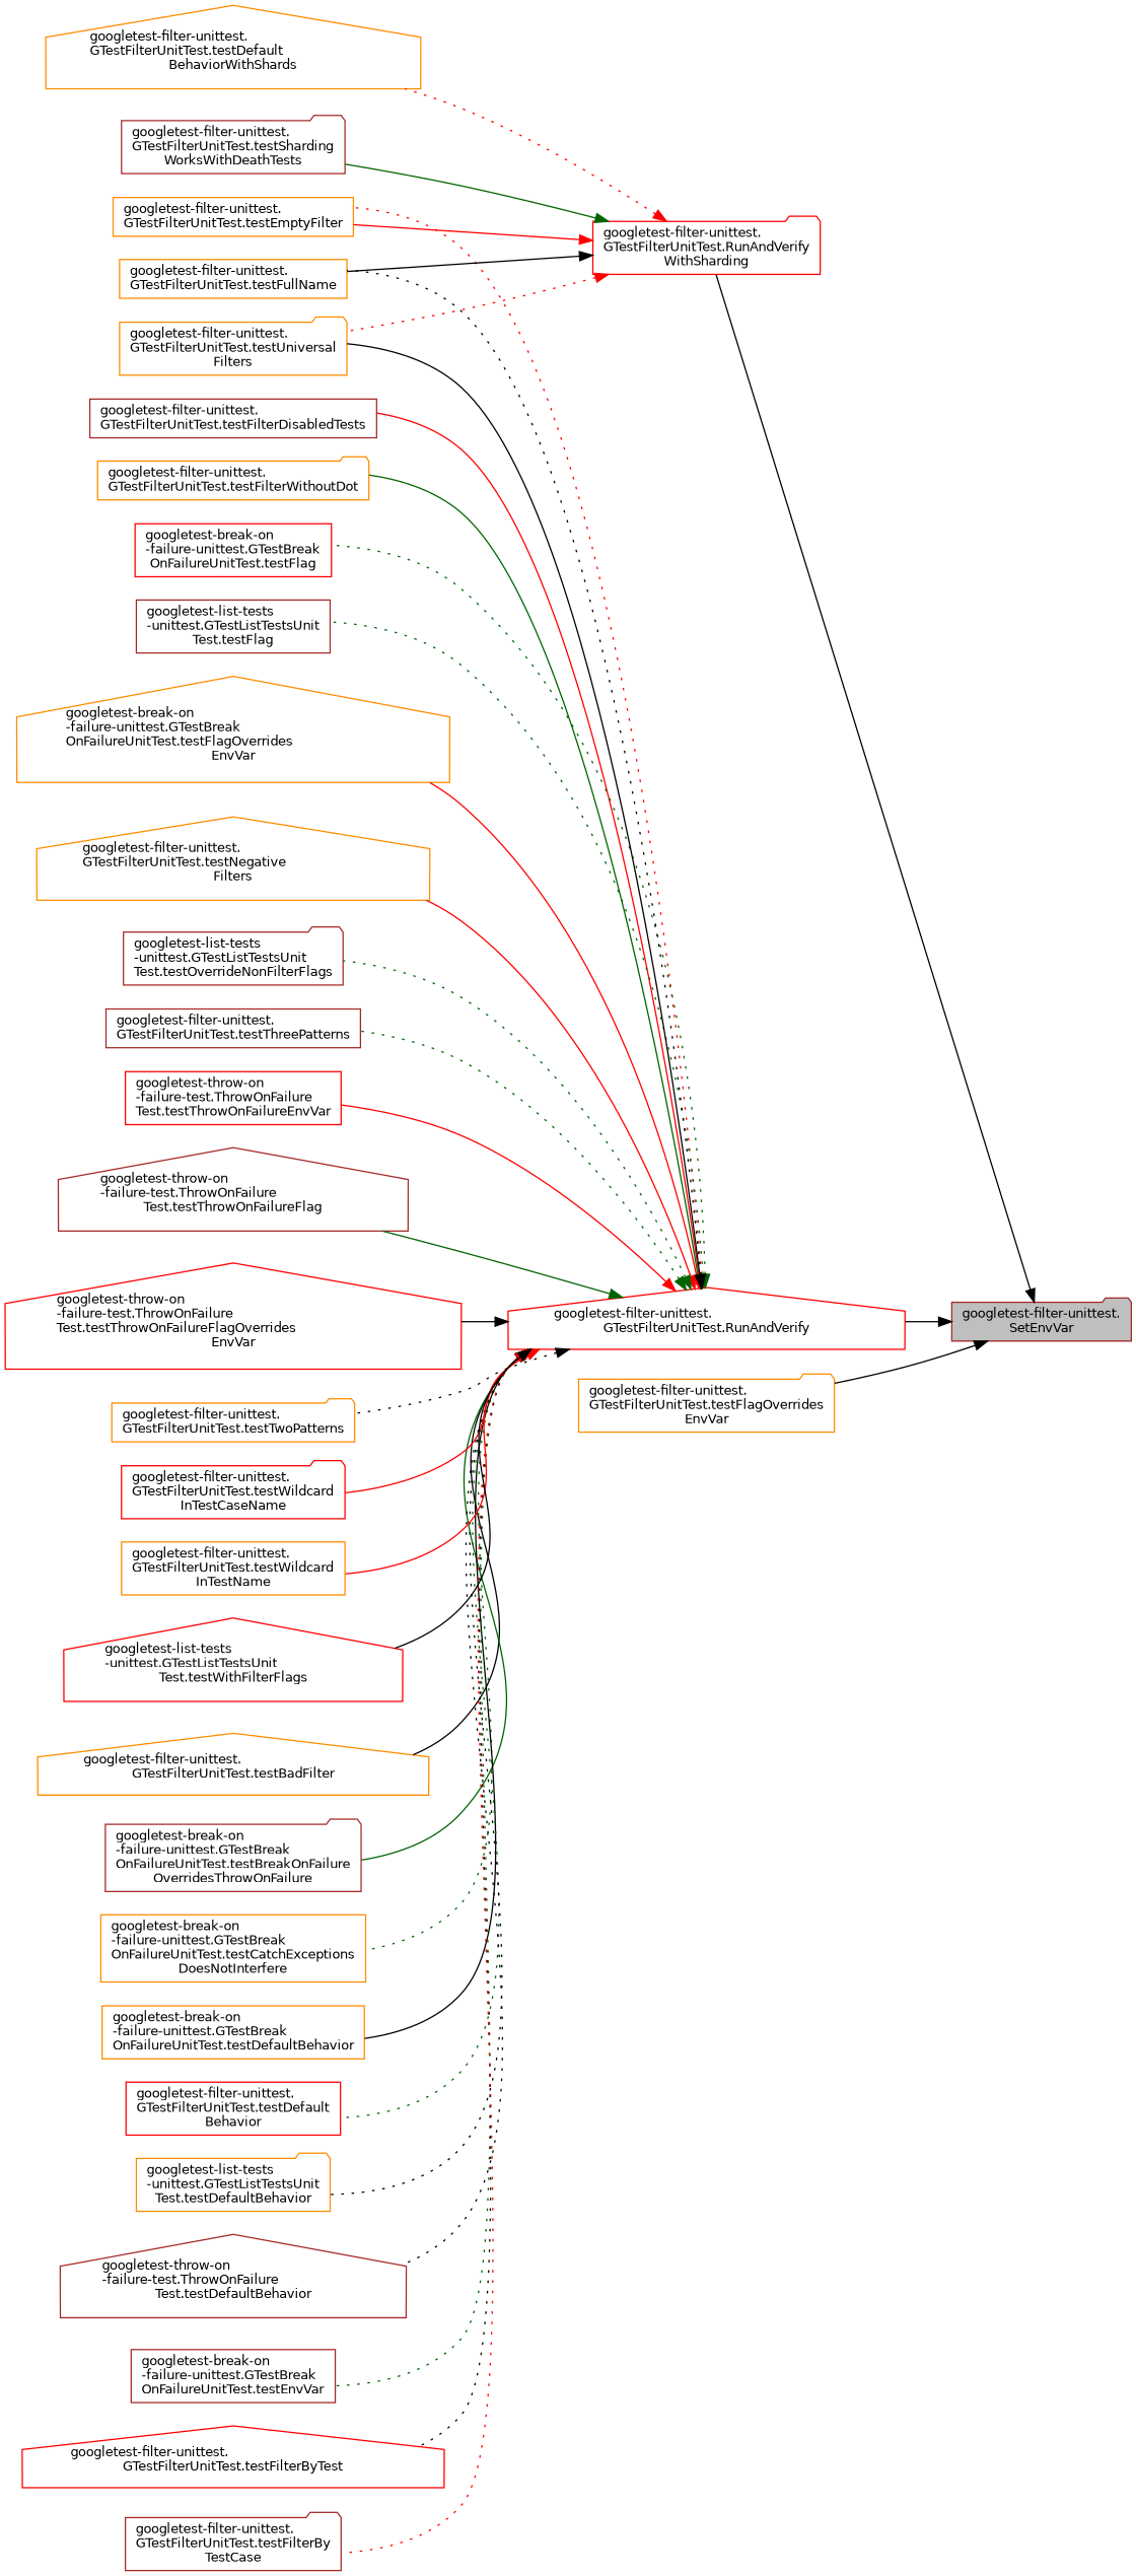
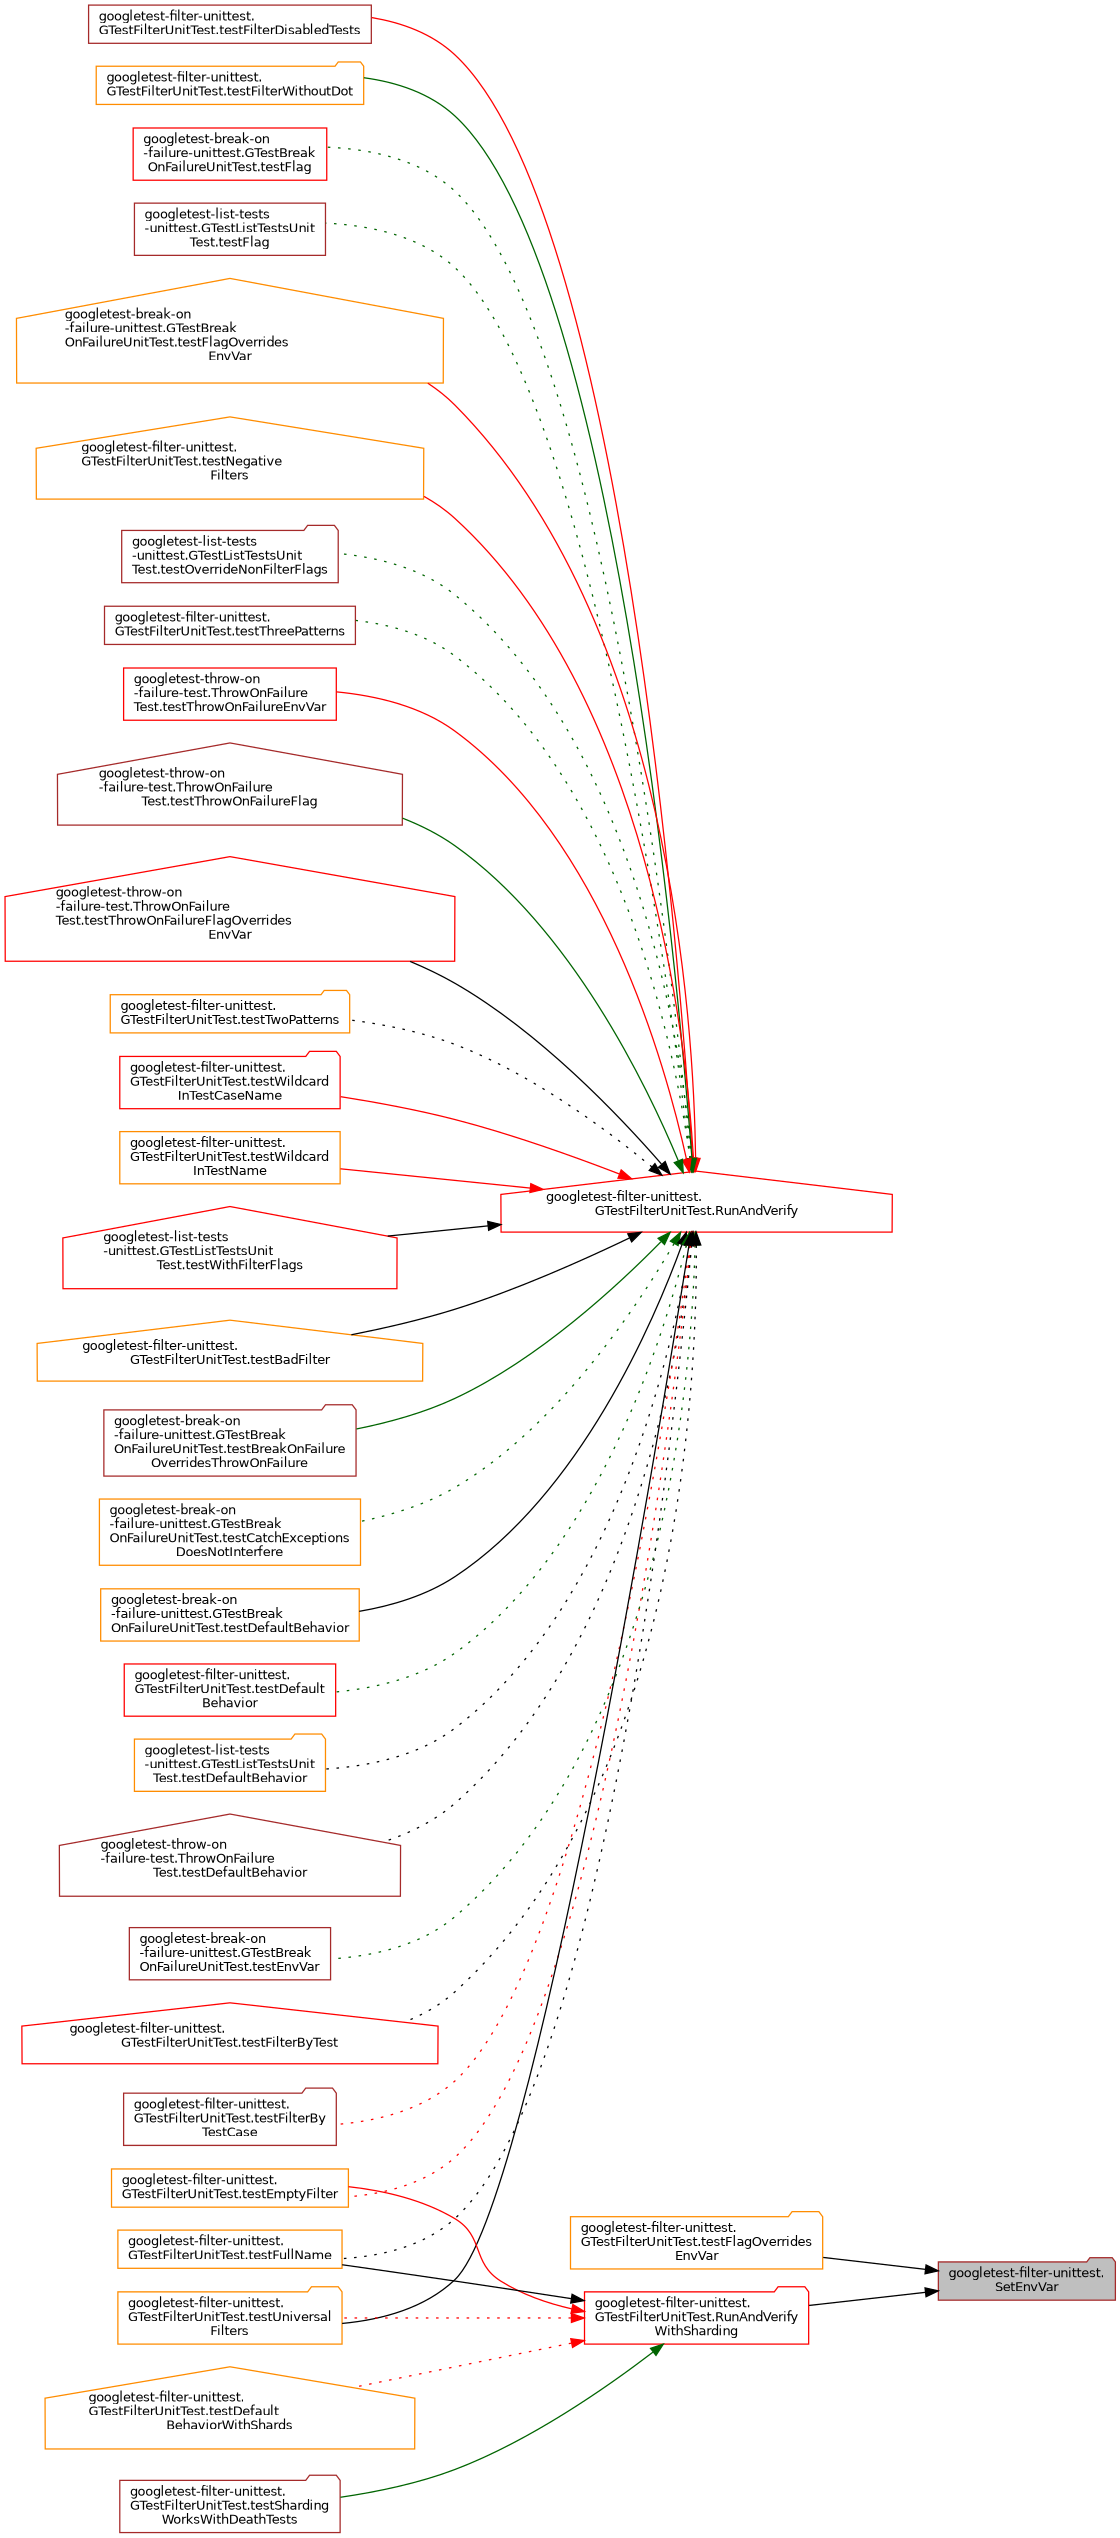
  digraph {
    rankdir=RL
    node [color=darkorange fontname=Helvetica fontsize=10 shape=folder]
    edge [color=black dir=back fontname=Helvetica fontsize=10 labelfontname=Helvetica labelfontsize=10 style=solid]
    n1 [color=brown fillcolor=grey75 fontcolor=black height=0.2 label="googletest-filter-unittest.\lSetEnvVar" style=filled width=0.4]
    n2 [color=red height=0.2 label="googletest-filter-unittest.\lGTestFilterUnitTest.RunAndVerify" shape=house width=0.4]
    n3 [color=red height=0.2 label="googletest-filter-unittest.\lGTestFilterUnitTest.RunAndVerify\lWithSharding" width=0.4]
    n4 [height=0.2 label="googletest-filter-unittest.\lGTestFilterUnitTest.testFlagOverrides\lEnvVar" width=0.4]
    n5 [height=0.2 label="googletest-filter-unittest.\lGTestFilterUnitTest.testBadFilter" shape=house width=0.4]
    n6 [color=brown height=0.2 label="googletest-break-on\l-failure-unittest.GTestBreak\lOnFailureUnitTest.testBreakOnFailure\lOverridesThrowOnFailure" width=0.4]
    n7 [height=0.2 label="googletest-break-on\l-failure-unittest.GTestBreak\lOnFailureUnitTest.testCatchExceptions\lDoesNotInterfere" shape=box width=0.4]
    n8 [height=0.2 label="googletest-break-on\l-failure-unittest.GTestBreak\lOnFailureUnitTest.testDefaultBehavior" shape=box width=0.4]
    n9 [color=red height=0.2 label="googletest-filter-unittest.\lGTestFilterUnitTest.testDefault\lBehavior" shape=box width=0.4]
    n10 [height=0.2 label="googletest-list-tests\l-unittest.GTestListTestsUnit\lTest.testDefaultBehavior" width=0.4]
    n11 [color=brown height=0.2 label="googletest-throw-on\l-failure-test.ThrowOnFailure\lTest.testDefaultBehavior" shape=house width=0.4]
    n12 [height=0.2 label="googletest-filter-unittest.\lGTestFilterUnitTest.testEmptyFilter" shape=box width=0.4]
    n13 [color=brown height=0.2 label="googletest-break-on\l-failure-unittest.GTestBreak\lOnFailureUnitTest.testEnvVar" shape=box width=0.4]
    n14 [color=red height=0.2 label="googletest-filter-unittest.\lGTestFilterUnitTest.testFilterByTest" shape=house width=0.4]
    n15 [color=brown height=0.2 label="googletest-filter-unittest.\lGTestFilterUnitTest.testFilterBy\lTestCase" width=0.4]
    n16 [color=brown height=0.2 label="googletest-filter-unittest.\lGTestFilterUnitTest.testFilterDisabledTests" shape=box width=0.4]
    n17 [height=0.2 label="googletest-filter-unittest.\lGTestFilterUnitTest.testFilterWithoutDot" width=0.4]
    n18 [color=red height=0.2 label="googletest-break-on\l-failure-unittest.GTestBreak\lOnFailureUnitTest.testFlag" shape=box width=0.4]
    n19 [color=brown height=0.2 label="googletest-list-tests\l-unittest.GTestListTestsUnit\lTest.testFlag" shape=box width=0.4]
    n20 [height=0.2 label="googletest-break-on\l-failure-unittest.GTestBreak\lOnFailureUnitTest.testFlagOverrides\lEnvVar" shape=house width=0.4]
    n21 [height=0.2 label="googletest-filter-unittest.\lGTestFilterUnitTest.testFullName" shape=box width=0.4]
    n22 [height=0.2 label="googletest-filter-unittest.\lGTestFilterUnitTest.testNegative\lFilters" shape=house width=0.4]
    n23 [color=brown height=0.2 label="googletest-list-tests\l-unittest.GTestListTestsUnit\lTest.testOverrideNonFilterFlags" width=0.4]
    n24 [color=brown height=0.2 label="googletest-filter-unittest.\lGTestFilterUnitTest.testThreePatterns" shape=box width=0.4]
    n25 [color=red height=0.2 label="googletest-throw-on\l-failure-test.ThrowOnFailure\lTest.testThrowOnFailureEnvVar" shape=box width=0.4]
    n26 [color=brown height=0.2 label="googletest-throw-on\l-failure-test.ThrowOnFailure\lTest.testThrowOnFailureFlag" shape=house width=0.4]
    n27 [color=red height=0.2 label="googletest-throw-on\l-failure-test.ThrowOnFailure\lTest.testThrowOnFailureFlagOverrides\lEnvVar" shape=house width=0.4]
    n28 [height=0.2 label="googletest-filter-unittest.\lGTestFilterUnitTest.testTwoPatterns" width=0.4]
    n29 [height=0.2 label="googletest-filter-unittest.\lGTestFilterUnitTest.testUniversal\lFilters" width=0.4]
    n30 [color=red height=0.2 label="googletest-filter-unittest.\lGTestFilterUnitTest.testWildcard\lInTestCaseName" width=0.4]
    n31 [height=0.2 label="googletest-filter-unittest.\lGTestFilterUnitTest.testWildcard\lInTestName" shape=box width=0.4]
    n32 [color=red height=0.2 label="googletest-list-tests\l-unittest.GTestListTestsUnit\lTest.testWithFilterFlags" shape=house width=0.4]
    n33 [height=0.2 label="googletest-filter-unittest.\lGTestFilterUnitTest.testDefault\lBehaviorWithShards" shape=house width=0.4]
    n34 [color=brown height=0.2 label="googletest-filter-unittest.\lGTestFilterUnitTest.testSharding\lWorksWithDeathTests" width=0.4]
-   n1 -> n2
    n1 -> n3
    n1 -> n4
    n2 -> n5
    n2 -> n6 [color=darkgreen]
    n2 -> n7 [color=darkgreen style=dotted]
    n2 -> n8
    n2 -> n9 [color=darkgreen style=dotted]
    n2 -> n10 [style=dotted]
    n2 -> n11 [style=dotted]
    n2 -> n12 [color=red style=dotted]
    n2 -> n13 [color=darkgreen style=dotted]
    n2 -> n14 [style=dotted]
    n2 -> n15 [color=red style=dotted]
    n2 -> n16 [color=red]
    n2 -> n17 [color=darkgreen]
    n2 -> n18 [color=darkgreen style=dotted]
    n2 -> n19 [color=darkgreen style=dotted]
    n2 -> n20 [color=red]
    n2 -> n21 [style=dotted]
    n2 -> n22 [color=red]
    n2 -> n23 [color=darkgreen style=dotted]
    n2 -> n24 [color=darkgreen style=dotted]
    n2 -> n25 [color=red]
    n2 -> n26 [color=darkgreen]
    n2 -> n27
    n2 -> n28 [style=dotted]
    n2 -> n29
    n2 -> n30 [color=red]
    n2 -> n31 [color=red]
    n2 -> n32
    n3 -> n12 [color=red]
    n3 -> n21
    n3 -> n29 [color=red style=dotted]
    n3 -> n33 [color=red style=dotted]
    n3 -> n34 [color=darkgreen]
  }
